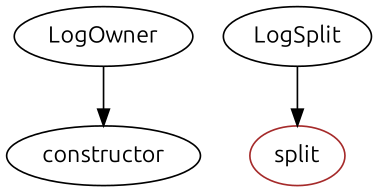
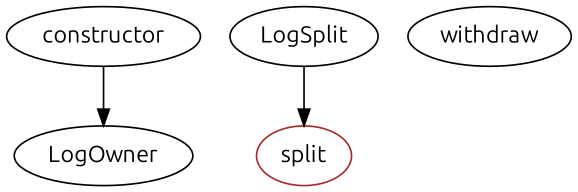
  strict digraph {
    fontname=Ubuntu
    node [fontname=Ubuntu]
    edge [fontname=Ubuntu]
    constructor
    LogOwner
    split [color=brown]
    LogSplit
-   LogOwner -> constructor
+   withdraw
+   constructor -> LogOwner
    LogSplit -> split
  }
